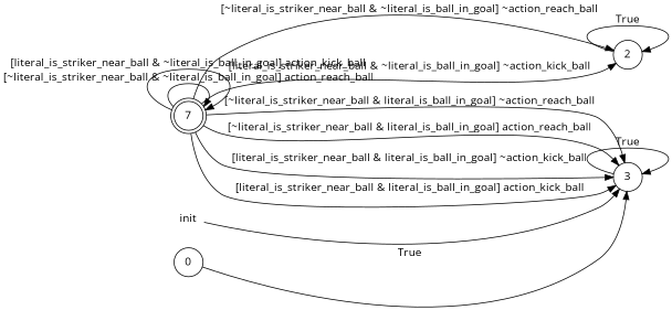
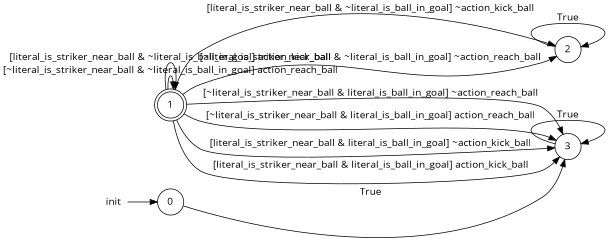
  digraph {
    fontname="Open Sans"
    rankdir=LR
    node [fontname="Open Sans" shape=circle]
    edge [fontname="Open Sans"]
-   1 [height=.5 shape=doublecircle width=.5 label=7]
+   1 [height=.5 shape=doublecircle width=.5]
    3 [height=.5 width=.5]
    2 [height=.5 width=.5]
    init [height=.5 shape=plaintext width=.5]
    0 [height=.5 width=.5]
    1 -> 1 [label="[~literal_is_striker_near_ball & ~literal_is_ball_in_goal] action_reach_ball"]
    1 -> 1 [label="[literal_is_striker_near_ball & ~literal_is_ball_in_goal] action_kick_ball"]
    1 -> 3 [label="[~literal_is_striker_near_ball & literal_is_ball_in_goal] ~action_reach_ball"]
    1 -> 3 [label="[~literal_is_striker_near_ball & literal_is_ball_in_goal] action_reach_ball"]
    1 -> 3 [label="[literal_is_striker_near_ball & literal_is_ball_in_goal] ~action_kick_ball"]
    1 -> 3 [label="[literal_is_striker_near_ball & literal_is_ball_in_goal] action_kick_ball"]
    1 -> 2 [label="[~literal_is_striker_near_ball & ~literal_is_ball_in_goal] ~action_reach_ball"]
    1 -> 2 [label="[literal_is_striker_near_ball & ~literal_is_ball_in_goal] ~action_kick_ball"]
    3 -> 3 [label=True]
    2 -> 2 [label=True]
-   init -> 3
+   init -> 0
    0 -> 3 [label=True]
  }
